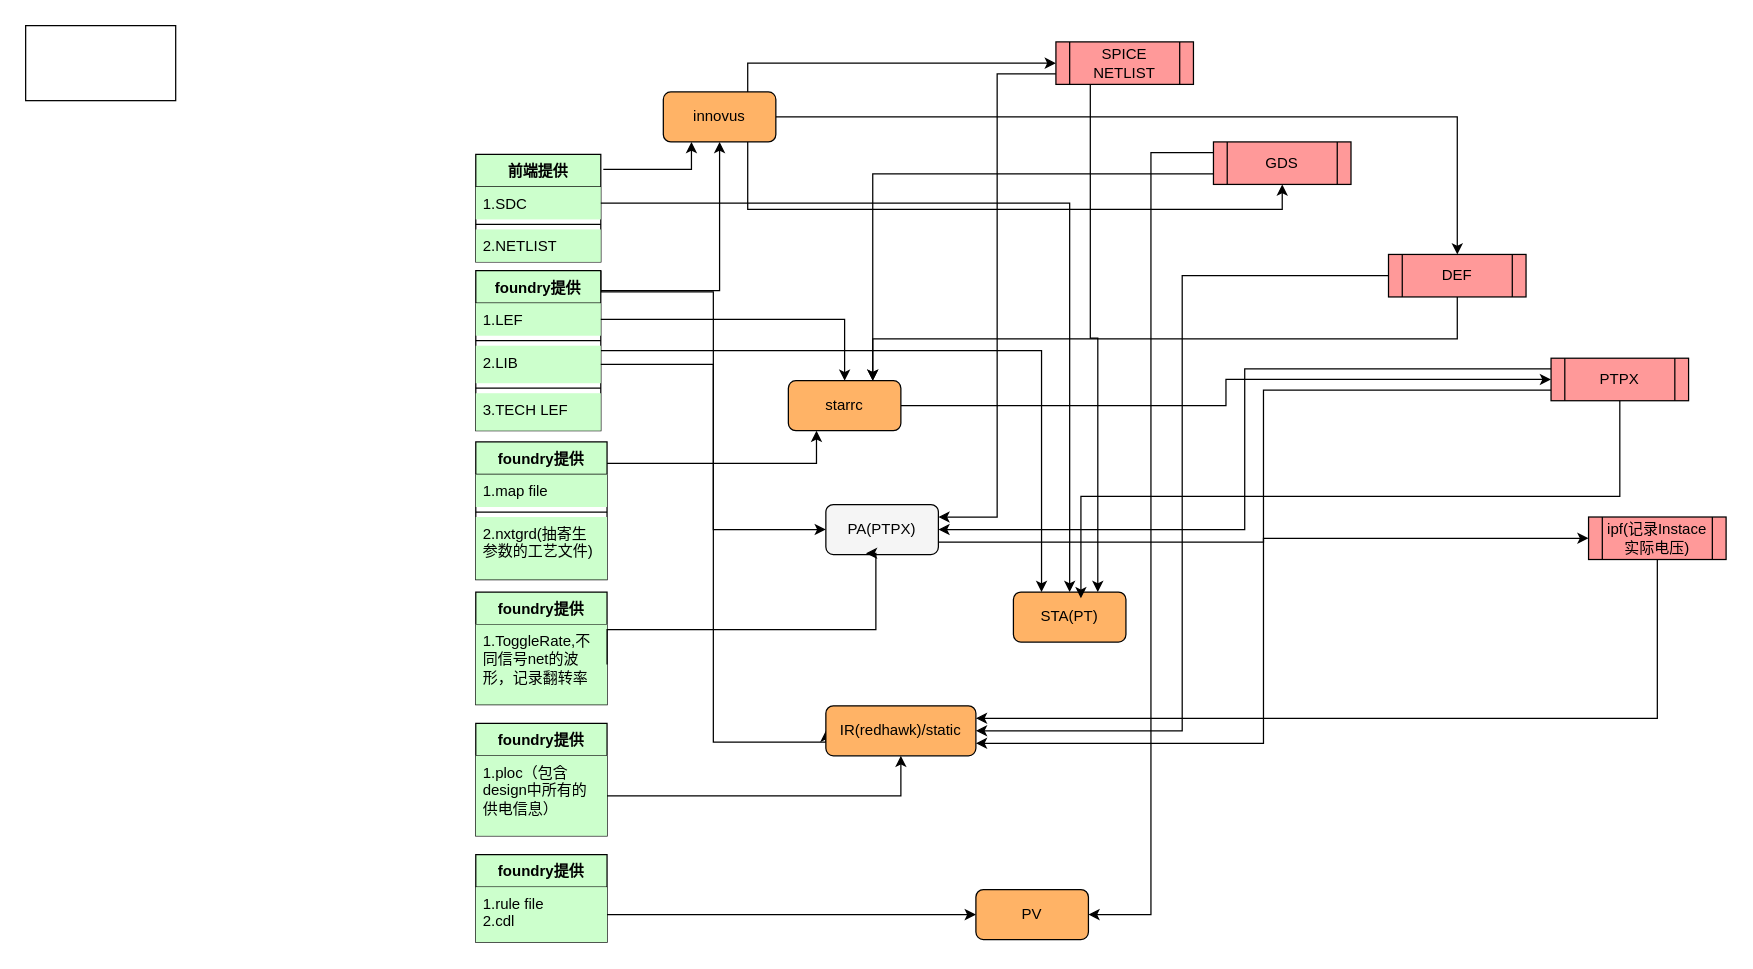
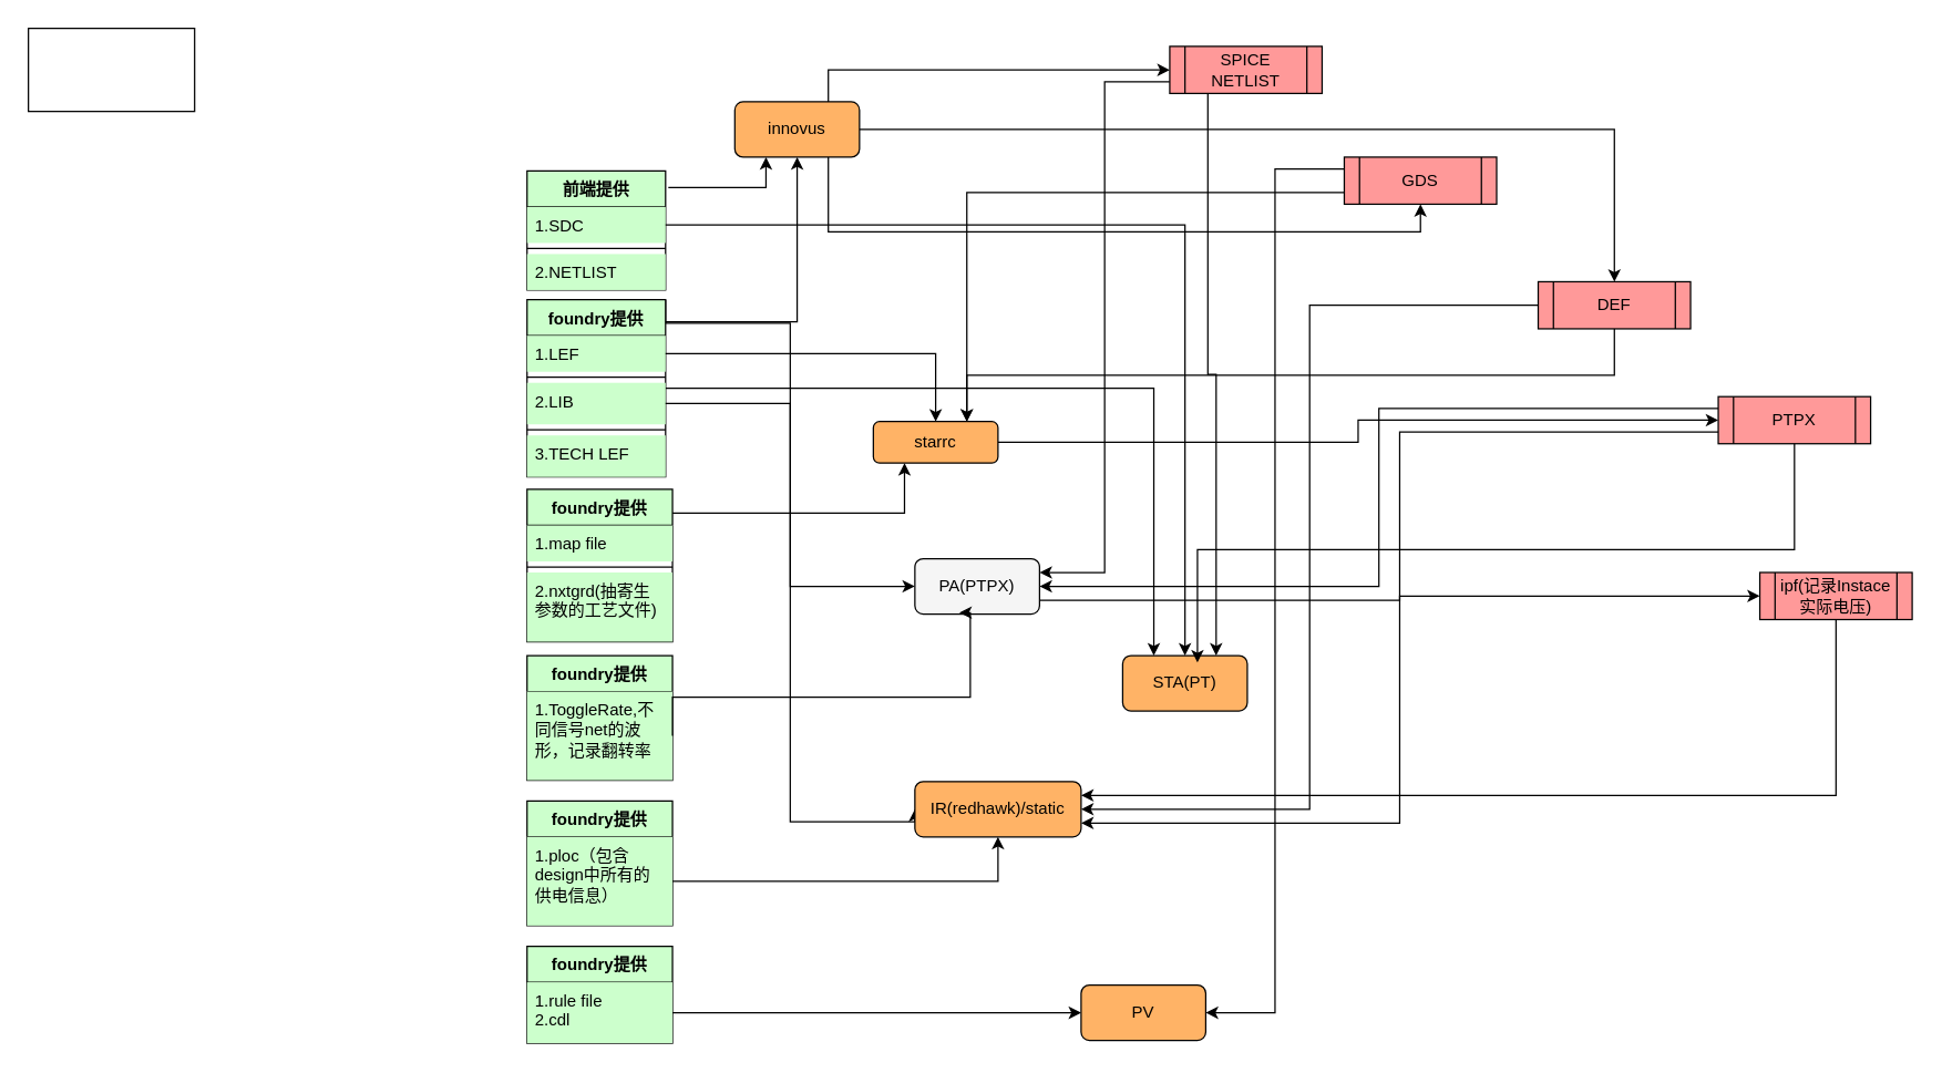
  <mxCell id="0" />
  <mxCell id="1" parent="0" />
  <mxCell id="2" style="edgeStyle=orthogonalEdgeStyle;rounded=0;orthogonalLoop=1;jettySize=auto;html=1;exitX=0.75;exitY=0;exitDx=0;exitDy=0;entryX=0;entryY=0.5;entryDx=0;entryDy=0;" edge="1" parent="1" source="53" target="20"><mxGeometry relative="1" as="geometry" /></mxCell>
  <mxCell id="3" style="edgeStyle=orthogonalEdgeStyle;rounded=0;orthogonalLoop=1;jettySize=auto;html=1;exitX=1;exitY=0.5;exitDx=0;exitDy=0;entryX=0.5;entryY=0;entryDx=0;entryDy=0;" edge="1" parent="1" source="53" target="26"><mxGeometry relative="1" as="geometry" /></mxCell>
  <mxCell id="4" style="edgeStyle=orthogonalEdgeStyle;rounded=0;orthogonalLoop=1;jettySize=auto;html=1;exitX=1.02;exitY=0.14;exitDx=0;exitDy=0;entryX=0.25;entryY=1;entryDx=0;entryDy=0;exitPerimeter=0;" edge="1" parent="1" source="5" target="53"><mxGeometry relative="1" as="geometry" /></mxCell>
  <mxCell id="5" value="前端提供" style="swimlane;fontStyle=1;align=center;verticalAlign=top;childLayout=stackLayout;horizontal=1;startSize=26;horizontalStack=0;resizeParent=1;resizeParentMax=0;resizeLast=0;collapsible=1;marginBottom=0;whiteSpace=wrap;html=1;fillColor=#CCFFCC;" vertex="1" parent="1"><mxGeometry x="380" y="123" width="100" height="86" as="geometry" /></mxCell>
  <mxCell id="6" value="1.SDC" style="text;strokeColor=none;fillColor=#CCFFCC;align=left;verticalAlign=top;spacingLeft=4;spacingRight=4;overflow=hidden;rotatable=0;points=[[0,0.5],[1,0.5]];portConstraint=eastwest;whiteSpace=wrap;html=1;" vertex="1" parent="5"><mxGeometry y="26" width="100" height="26" as="geometry" /></mxCell>
  <mxCell id="7" value="" style="line;strokeWidth=1;fillColor=#CCFFCC;align=left;verticalAlign=middle;spacingTop=-1;spacingLeft=3;spacingRight=3;rotatable=0;labelPosition=right;points=[];portConstraint=eastwest;strokeColor=inherit;" vertex="1" parent="5"><mxGeometry y="52" width="100" height="8" as="geometry" /></mxCell>
  <mxCell id="8" value="2.NETLIST" style="text;strokeColor=none;fillColor=#CCFFCC;align=left;verticalAlign=top;spacingLeft=4;spacingRight=4;overflow=hidden;rotatable=0;points=[[0,0.5],[1,0.5]];portConstraint=eastwest;whiteSpace=wrap;html=1;" vertex="1" parent="5"><mxGeometry y="60" width="100" height="26" as="geometry" /></mxCell>
  <mxCell id="9" style="edgeStyle=orthogonalEdgeStyle;rounded=0;orthogonalLoop=1;jettySize=auto;html=1;exitX=1;exitY=0.125;exitDx=0;exitDy=0;entryX=0.5;entryY=1;entryDx=0;entryDy=0;exitPerimeter=0;" edge="1" parent="1" source="12" target="53"><mxGeometry relative="1" as="geometry" /></mxCell>
  <mxCell id="10" style="edgeStyle=orthogonalEdgeStyle;rounded=0;orthogonalLoop=1;jettySize=auto;html=1;exitX=1;exitY=0;exitDx=0;exitDy=0;entryX=0;entryY=0.5;entryDx=0;entryDy=0;" edge="1" parent="1" source="12" target="44"><mxGeometry relative="1" as="geometry"><Array as="points"><mxPoint x="480" y="233" /><mxPoint x="570" y="233" /><mxPoint x="570" y="593" /><mxPoint x="660" y="593" /></Array></mxGeometry></mxCell>
  <mxCell id="11" style="edgeStyle=orthogonalEdgeStyle;rounded=0;orthogonalLoop=1;jettySize=auto;html=1;exitX=1;exitY=0.5;exitDx=0;exitDy=0;entryX=0.25;entryY=0;entryDx=0;entryDy=0;" edge="1" parent="1" source="12" target="57"><mxGeometry relative="1" as="geometry" /></mxCell>
  <mxCell id="12" value="foundry提供" style="swimlane;fontStyle=1;align=center;verticalAlign=top;childLayout=stackLayout;horizontal=1;startSize=26;horizontalStack=0;resizeParent=1;resizeParentMax=0;resizeLast=0;collapsible=1;marginBottom=0;whiteSpace=wrap;html=1;fillColor=#CCFFCC;" vertex="1" parent="1"><mxGeometry x="380" y="216" width="100" height="128" as="geometry" /></mxCell>
  <mxCell id="13" value="1.LEF" style="text;strokeColor=none;fillColor=#CCFFCC;align=left;verticalAlign=top;spacingLeft=4;spacingRight=4;overflow=hidden;rotatable=0;points=[[0,0.5],[1,0.5]];portConstraint=eastwest;whiteSpace=wrap;html=1;" vertex="1" parent="12"><mxGeometry y="26" width="100" height="26" as="geometry" /></mxCell>
  <mxCell id="14" value="" style="line;strokeWidth=1;fillColor=#CCFFCC;align=left;verticalAlign=middle;spacingTop=-1;spacingLeft=3;spacingRight=3;rotatable=0;labelPosition=right;points=[];portConstraint=eastwest;strokeColor=inherit;" vertex="1" parent="12"><mxGeometry y="52" width="100" height="8" as="geometry" /></mxCell>
  <mxCell id="15" value="2.LIB" style="text;strokeColor=none;fillColor=#CCFFCC;align=left;verticalAlign=top;spacingLeft=4;spacingRight=4;overflow=hidden;rotatable=0;points=[[0,0.5],[1,0.5]];portConstraint=eastwest;whiteSpace=wrap;html=1;" vertex="1" parent="12"><mxGeometry y="60" width="100" height="30" as="geometry" /></mxCell>
  <mxCell id="16" value="" style="line;strokeWidth=1;fillColor=#CCFFCC;align=left;verticalAlign=middle;spacingTop=-1;spacingLeft=3;spacingRight=3;rotatable=0;labelPosition=right;points=[];portConstraint=eastwest;strokeColor=inherit;" vertex="1" parent="12"><mxGeometry y="90" width="100" height="8" as="geometry" /></mxCell>
  <mxCell id="17" value="3.TECH LEF" style="text;strokeColor=none;fillColor=#CCFFCC;align=left;verticalAlign=top;spacingLeft=4;spacingRight=4;overflow=hidden;rotatable=0;points=[[0,0.5],[1,0.5]];portConstraint=eastwest;whiteSpace=wrap;html=1;" vertex="1" parent="12"><mxGeometry y="98" width="100" height="30" as="geometry" /></mxCell>
  <mxCell id="18" style="edgeStyle=orthogonalEdgeStyle;rounded=0;orthogonalLoop=1;jettySize=auto;html=1;exitX=0;exitY=0.75;exitDx=0;exitDy=0;entryX=1;entryY=0.25;entryDx=0;entryDy=0;" edge="1" parent="1" source="20" target="37"><mxGeometry relative="1" as="geometry" /></mxCell>
  <mxCell id="19" style="edgeStyle=orthogonalEdgeStyle;rounded=0;orthogonalLoop=1;jettySize=auto;html=1;exitX=0.25;exitY=1;exitDx=0;exitDy=0;entryX=0.75;entryY=0;entryDx=0;entryDy=0;" edge="1" parent="1" source="20" target="57"><mxGeometry relative="1" as="geometry" /></mxCell>
  <mxCell id="20" value="SPICE NETLIST" style="shape=process;whiteSpace=wrap;html=1;backgroundOutline=1;fillColor=#FF9999;" vertex="1" parent="1"><mxGeometry x="844" y="33" width="110" height="34" as="geometry" /></mxCell>
  <mxCell id="21" style="edgeStyle=orthogonalEdgeStyle;rounded=0;orthogonalLoop=1;jettySize=auto;html=1;exitX=0;exitY=0.75;exitDx=0;exitDy=0;entryX=0.75;entryY=0;entryDx=0;entryDy=0;" edge="1" parent="1" source="23" target="54"><mxGeometry relative="1" as="geometry" /></mxCell>
  <mxCell id="22" style="edgeStyle=orthogonalEdgeStyle;rounded=0;orthogonalLoop=1;jettySize=auto;html=1;exitX=0;exitY=0.25;exitDx=0;exitDy=0;entryX=1;entryY=0.5;entryDx=0;entryDy=0;" edge="1" parent="1" source="23" target="47"><mxGeometry relative="1" as="geometry" /></mxCell>
  <mxCell id="23" value="GDS" style="shape=process;whiteSpace=wrap;html=1;backgroundOutline=1;fillColor=#FF9999;" vertex="1" parent="1"><mxGeometry x="970" y="113" width="110" height="34" as="geometry" /></mxCell>
  <mxCell id="24" style="edgeStyle=orthogonalEdgeStyle;rounded=0;orthogonalLoop=1;jettySize=auto;html=1;exitX=0.5;exitY=1;exitDx=0;exitDy=0;entryX=0.75;entryY=0;entryDx=0;entryDy=0;" edge="1" parent="1" source="26" target="54"><mxGeometry relative="1" as="geometry" /></mxCell>
  <mxCell id="25" style="edgeStyle=orthogonalEdgeStyle;rounded=0;orthogonalLoop=1;jettySize=auto;html=1;exitX=0;exitY=0.5;exitDx=0;exitDy=0;entryX=1;entryY=0.5;entryDx=0;entryDy=0;" edge="1" parent="1" source="26" target="44"><mxGeometry relative="1" as="geometry" /></mxCell>
  <mxCell id="26" value="DEF" style="shape=process;whiteSpace=wrap;html=1;backgroundOutline=1;fillColor=#FF9999;" vertex="1" parent="1"><mxGeometry x="1110" y="203" width="110" height="34" as="geometry" /></mxCell>
  <mxCell id="27" style="edgeStyle=orthogonalEdgeStyle;rounded=0;orthogonalLoop=1;jettySize=auto;html=1;exitX=0;exitY=0.25;exitDx=0;exitDy=0;entryX=1;entryY=0.5;entryDx=0;entryDy=0;" edge="1" parent="1" source="29" target="37"><mxGeometry relative="1" as="geometry" /></mxCell>
  <mxCell id="28" style="edgeStyle=orthogonalEdgeStyle;rounded=0;orthogonalLoop=1;jettySize=auto;html=1;exitX=0;exitY=0.75;exitDx=0;exitDy=0;entryX=1;entryY=0.75;entryDx=0;entryDy=0;" edge="1" parent="1" source="29" target="44"><mxGeometry relative="1" as="geometry" /></mxCell>
  <mxCell id="29" value="PTPX" style="shape=process;whiteSpace=wrap;html=1;backgroundOutline=1;fillColor=#FF9999;" vertex="1" parent="1"><mxGeometry x="1240" y="286" width="110" height="34" as="geometry" /></mxCell>
  <mxCell id="30" style="edgeStyle=orthogonalEdgeStyle;rounded=0;orthogonalLoop=1;jettySize=auto;html=1;exitX=1;exitY=0.5;exitDx=0;exitDy=0;entryX=0;entryY=0.5;entryDx=0;entryDy=0;" edge="1" parent="1" source="54" target="29"><mxGeometry relative="1" as="geometry" /></mxCell>
  <mxCell id="31" style="edgeStyle=orthogonalEdgeStyle;rounded=0;orthogonalLoop=1;jettySize=auto;html=1;exitX=0.981;exitY=0.155;exitDx=0;exitDy=0;entryX=0.25;entryY=1;entryDx=0;entryDy=0;exitPerimeter=0;" edge="1" parent="1" source="32" target="54"><mxGeometry relative="1" as="geometry" /></mxCell>
  <mxCell id="32" value="foundry提供" style="swimlane;fontStyle=1;align=center;verticalAlign=top;childLayout=stackLayout;horizontal=1;startSize=26;horizontalStack=0;resizeParent=1;resizeParentMax=0;resizeLast=0;collapsible=1;marginBottom=0;whiteSpace=wrap;html=1;fillColor=#CCFFCC;" vertex="1" parent="1"><mxGeometry x="380" y="353" width="105" height="110" as="geometry" /></mxCell>
  <mxCell id="33" value="1.map file" style="text;strokeColor=none;fillColor=#CCFFCC;align=left;verticalAlign=top;spacingLeft=4;spacingRight=4;overflow=hidden;rotatable=0;points=[[0,0.5],[1,0.5]];portConstraint=eastwest;whiteSpace=wrap;html=1;" vertex="1" parent="32"><mxGeometry y="26" width="105" height="26" as="geometry" /></mxCell>
  <mxCell id="34" value="" style="line;strokeWidth=1;fillColor=#CCFFCC;align=left;verticalAlign=middle;spacingTop=-1;spacingLeft=3;spacingRight=3;rotatable=0;labelPosition=right;points=[];portConstraint=eastwest;strokeColor=inherit;" vertex="1" parent="32"><mxGeometry y="52" width="105" height="8" as="geometry" /></mxCell>
  <mxCell id="35" value="2.nxtgrd(抽寄生参数的工艺文件)" style="text;strokeColor=none;fillColor=#CCFFCC;align=left;verticalAlign=top;spacingLeft=4;spacingRight=4;overflow=hidden;rotatable=0;points=[[0,0.5],[1,0.5]];portConstraint=eastwest;whiteSpace=wrap;html=1;" vertex="1" parent="32"><mxGeometry y="60" width="105" height="50" as="geometry" /></mxCell>
  <mxCell id="36" style="edgeStyle=orthogonalEdgeStyle;rounded=0;orthogonalLoop=1;jettySize=auto;html=1;exitX=1;exitY=0.75;exitDx=0;exitDy=0;entryX=0;entryY=0.5;entryDx=0;entryDy=0;" edge="1" parent="1" source="37" target="43"><mxGeometry relative="1" as="geometry" /></mxCell>
  <mxCell id="37" value="PA(PTPX)" style="rounded=1;whiteSpace=wrap;html=1;fillColor=#f5f5f5;" vertex="1" parent="1"><mxGeometry x="660" y="403" width="90" height="40" as="geometry" /></mxCell>
  <mxCell id="38" style="edgeStyle=orthogonalEdgeStyle;rounded=0;orthogonalLoop=1;jettySize=auto;html=1;exitX=1;exitY=0.5;exitDx=0;exitDy=0;entryX=0;entryY=0.5;entryDx=0;entryDy=0;" edge="1" parent="1" source="15" target="37"><mxGeometry relative="1" as="geometry" /></mxCell>
  <mxCell id="39" value="foundry提供" style="swimlane;fontStyle=1;align=center;verticalAlign=top;childLayout=stackLayout;horizontal=1;startSize=26;horizontalStack=0;resizeParent=1;resizeParentMax=0;resizeLast=0;collapsible=1;marginBottom=0;whiteSpace=wrap;html=1;fillColor=#CCFFCC;" vertex="1" parent="1"><mxGeometry x="380" y="473" width="105" height="90" as="geometry" /></mxCell>
  <mxCell id="40" value="1.ToggleRate,不同信号net的波形，记录翻转率" style="text;strokeColor=none;fillColor=#CCFFCC;align=left;verticalAlign=top;spacingLeft=4;spacingRight=4;overflow=hidden;rotatable=0;points=[[0,0.5],[1,0.5]];portConstraint=eastwest;whiteSpace=wrap;html=1;" vertex="1" parent="39"><mxGeometry y="26" width="105" height="64" as="geometry" /></mxCell>
  <mxCell id="41" style="edgeStyle=orthogonalEdgeStyle;rounded=0;orthogonalLoop=1;jettySize=auto;html=1;exitX=1;exitY=0.5;exitDx=0;exitDy=0;entryX=0.356;entryY=0.975;entryDx=0;entryDy=0;entryPerimeter=0;" edge="1" parent="1" source="40" target="37"><mxGeometry relative="1" as="geometry"><mxPoint x="780" y="463" as="targetPoint" /><Array as="points"><mxPoint x="485" y="503" /><mxPoint x="700" y="503" /><mxPoint x="700" y="442" /></Array></mxGeometry></mxCell>
  <mxCell id="42" style="edgeStyle=orthogonalEdgeStyle;rounded=0;orthogonalLoop=1;jettySize=auto;html=1;exitX=0.5;exitY=1;exitDx=0;exitDy=0;entryX=1;entryY=0.25;entryDx=0;entryDy=0;" edge="1" parent="1" source="43" target="44"><mxGeometry relative="1" as="geometry" /></mxCell>
  <mxCell id="43" value="ipf(记录Instace实际电压)" style="shape=process;whiteSpace=wrap;html=1;backgroundOutline=1;fillColor=#FF9999;" vertex="1" parent="1"><mxGeometry x="1270" y="413" width="110" height="34" as="geometry" /></mxCell>
  <mxCell id="44" value="IR(redhawk)/static" style="rounded=1;whiteSpace=wrap;html=1;fillColor=#FFB366;" vertex="1" parent="1"><mxGeometry x="660" y="564" width="120" height="40" as="geometry" /></mxCell>
  <mxCell id="45" value="foundry提供" style="swimlane;fontStyle=1;align=center;verticalAlign=top;childLayout=stackLayout;horizontal=1;startSize=26;horizontalStack=0;resizeParent=1;resizeParentMax=0;resizeLast=0;collapsible=1;marginBottom=0;whiteSpace=wrap;html=1;fillColor=#CCFFCC;" vertex="1" parent="1"><mxGeometry x="380" y="578" width="105" height="90" as="geometry" /></mxCell>
  <mxCell id="46" value="1.ploc（包含design中所有的供电信息）" style="text;strokeColor=none;fillColor=#CCFFCC;align=left;verticalAlign=top;spacingLeft=4;spacingRight=4;overflow=hidden;rotatable=0;points=[[0,0.5],[1,0.5]];portConstraint=eastwest;whiteSpace=wrap;html=1;" vertex="1" parent="45"><mxGeometry y="26" width="105" height="64" as="geometry" /></mxCell>
  <mxCell id="47" value="PV" style="rounded=1;whiteSpace=wrap;html=1;fillColor=#FFB366;" vertex="1" parent="1"><mxGeometry x="780" y="711" width="90" height="40" as="geometry" /></mxCell>
  <mxCell id="48" value="foundry提供" style="swimlane;fontStyle=1;align=center;verticalAlign=top;childLayout=stackLayout;horizontal=1;startSize=26;horizontalStack=0;resizeParent=1;resizeParentMax=0;resizeLast=0;collapsible=1;marginBottom=0;whiteSpace=wrap;html=1;fillColor=#CCFFCC;" vertex="1" parent="1"><mxGeometry x="380" y="683" width="105" height="70" as="geometry" /></mxCell>
  <mxCell id="49" value="1.rule file&lt;div&gt;2.cdl&lt;/div&gt;" style="text;strokeColor=none;fillColor=#CCFFCC;align=left;verticalAlign=top;spacingLeft=4;spacingRight=4;overflow=hidden;rotatable=0;points=[[0,0.5],[1,0.5]];portConstraint=eastwest;whiteSpace=wrap;html=1;" vertex="1" parent="48"><mxGeometry y="26" width="105" height="44" as="geometry" /></mxCell>
  <mxCell id="50" style="edgeStyle=orthogonalEdgeStyle;rounded=0;orthogonalLoop=1;jettySize=auto;html=1;exitX=1;exitY=0.5;exitDx=0;exitDy=0;entryX=0;entryY=0.5;entryDx=0;entryDy=0;" edge="1" parent="1" source="49" target="47"><mxGeometry relative="1" as="geometry" /></mxCell>
  <mxCell id="51" value="" style="rounded=0;whiteSpace=wrap;html=1;" vertex="1" parent="1"><mxGeometry x="20" y="20" width="120" height="60" as="geometry" /></mxCell>
  <mxCell id="52" style="edgeStyle=orthogonalEdgeStyle;rounded=0;orthogonalLoop=1;jettySize=auto;html=1;exitX=0.75;exitY=1;exitDx=0;exitDy=0;entryX=0.5;entryY=1;entryDx=0;entryDy=0;" edge="1" parent="1" source="53" target="23"><mxGeometry relative="1" as="geometry" /></mxCell>
  <mxCell id="53" value="innovus" style="rounded=1;whiteSpace=wrap;html=1;fillColor=#FFB366;" vertex="1" parent="1"><mxGeometry x="530" y="73" width="90" height="40" as="geometry" /></mxCell>
- <mxCell id="54" value="starrc" style="rounded=1;whiteSpace=wrap;html=1;fillColor=#FFB366;" vertex="1" parent="1"><mxGeometry x="630" y="304" width="90" height="40" as="geometry" /></mxCell>
+ <mxCell id="54" value="starrc" style="rounded=1;whiteSpace=wrap;html=1;fillColor=#FFB366;" vertex="1" parent="1"><mxGeometry x="630" y="304" width="90" height="30" as="geometry" /></mxCell>
  <mxCell id="55" style="edgeStyle=orthogonalEdgeStyle;rounded=0;orthogonalLoop=1;jettySize=auto;html=1;exitX=1;exitY=0.5;exitDx=0;exitDy=0;entryX=0.5;entryY=0;entryDx=0;entryDy=0;" edge="1" parent="1" source="13" target="54"><mxGeometry relative="1" as="geometry" /></mxCell>
  <mxCell id="56" style="edgeStyle=orthogonalEdgeStyle;rounded=0;orthogonalLoop=1;jettySize=auto;html=1;exitX=1;exitY=0.5;exitDx=0;exitDy=0;entryX=0.5;entryY=1;entryDx=0;entryDy=0;" edge="1" parent="1" source="46" target="44"><mxGeometry relative="1" as="geometry"><mxPoint x="730" y="636" as="targetPoint" /></mxGeometry></mxCell>
  <mxCell id="57" value="STA(PT)" style="rounded=1;whiteSpace=wrap;html=1;fillColor=#FFB366;" vertex="1" parent="1"><mxGeometry x="810" y="473" width="90" height="40" as="geometry" /></mxCell>
  <mxCell id="58" style="edgeStyle=orthogonalEdgeStyle;rounded=0;orthogonalLoop=1;jettySize=auto;html=1;exitX=1;exitY=0.5;exitDx=0;exitDy=0;entryX=0.5;entryY=0;entryDx=0;entryDy=0;" edge="1" parent="1" source="6" target="57"><mxGeometry relative="1" as="geometry" /></mxCell>
  <mxCell id="59" style="edgeStyle=orthogonalEdgeStyle;rounded=0;orthogonalLoop=1;jettySize=auto;html=1;exitX=0.5;exitY=1;exitDx=0;exitDy=0;entryX=0.6;entryY=0.125;entryDx=0;entryDy=0;entryPerimeter=0;" edge="1" parent="1" source="29" target="57"><mxGeometry relative="1" as="geometry" /></mxCell>
